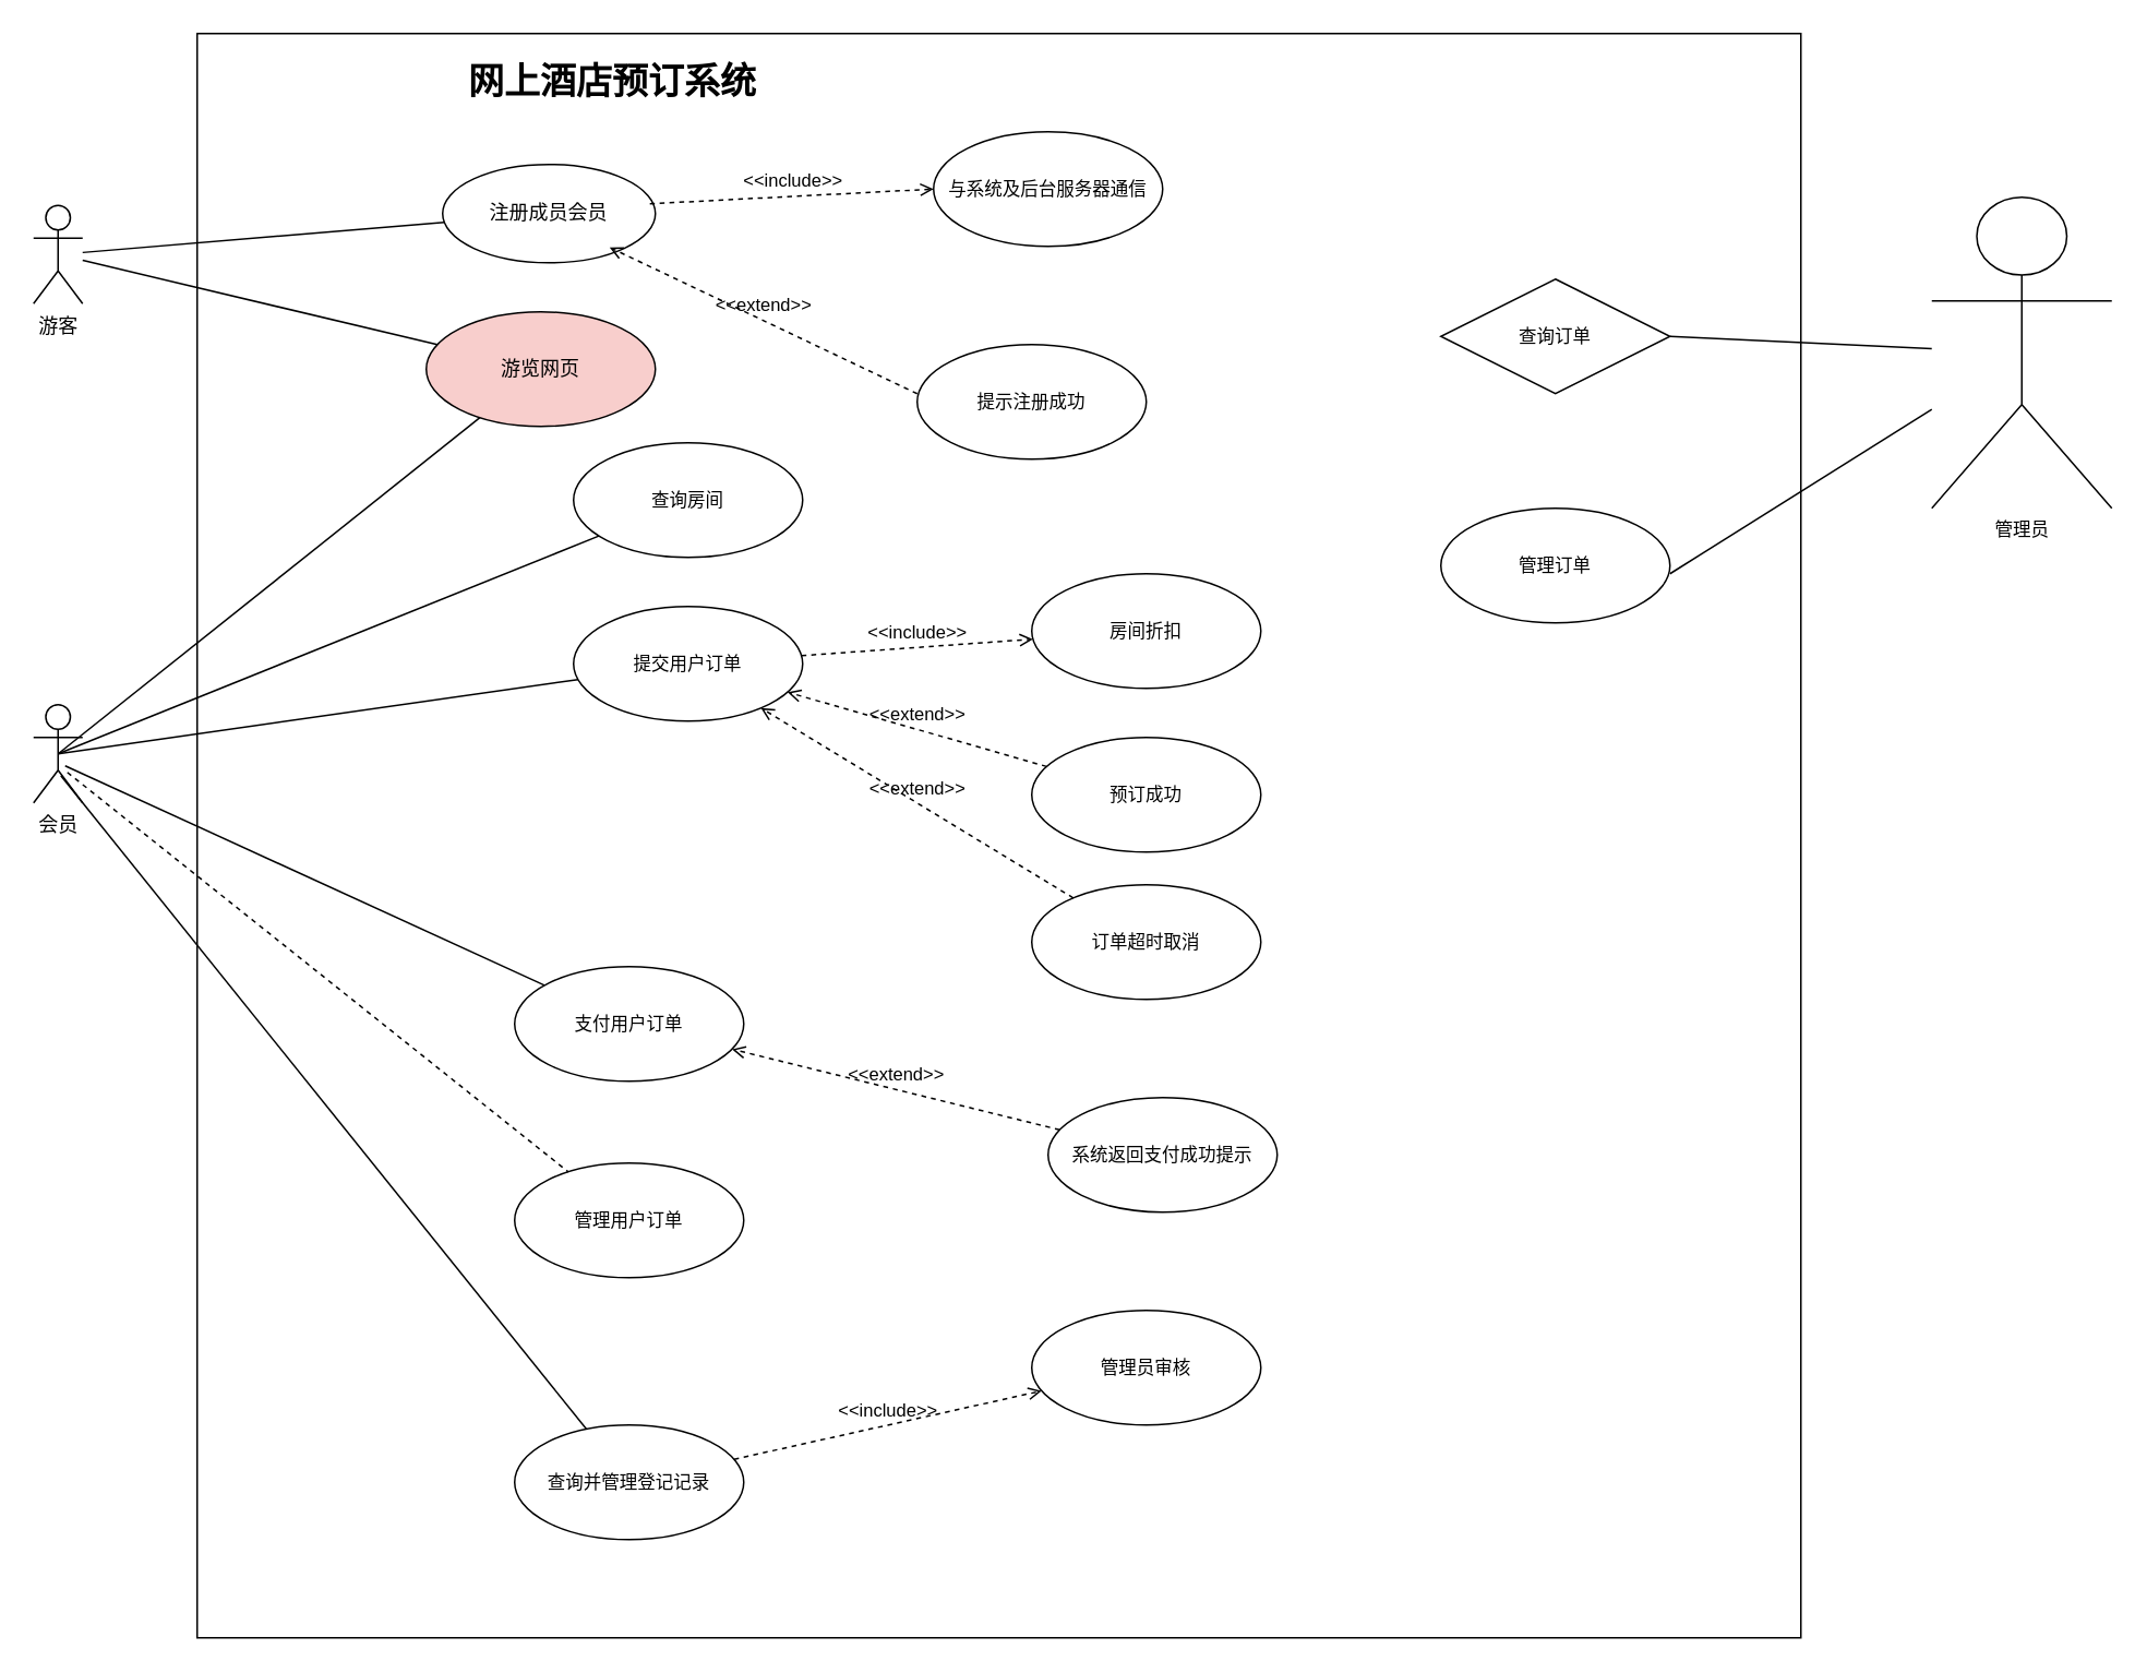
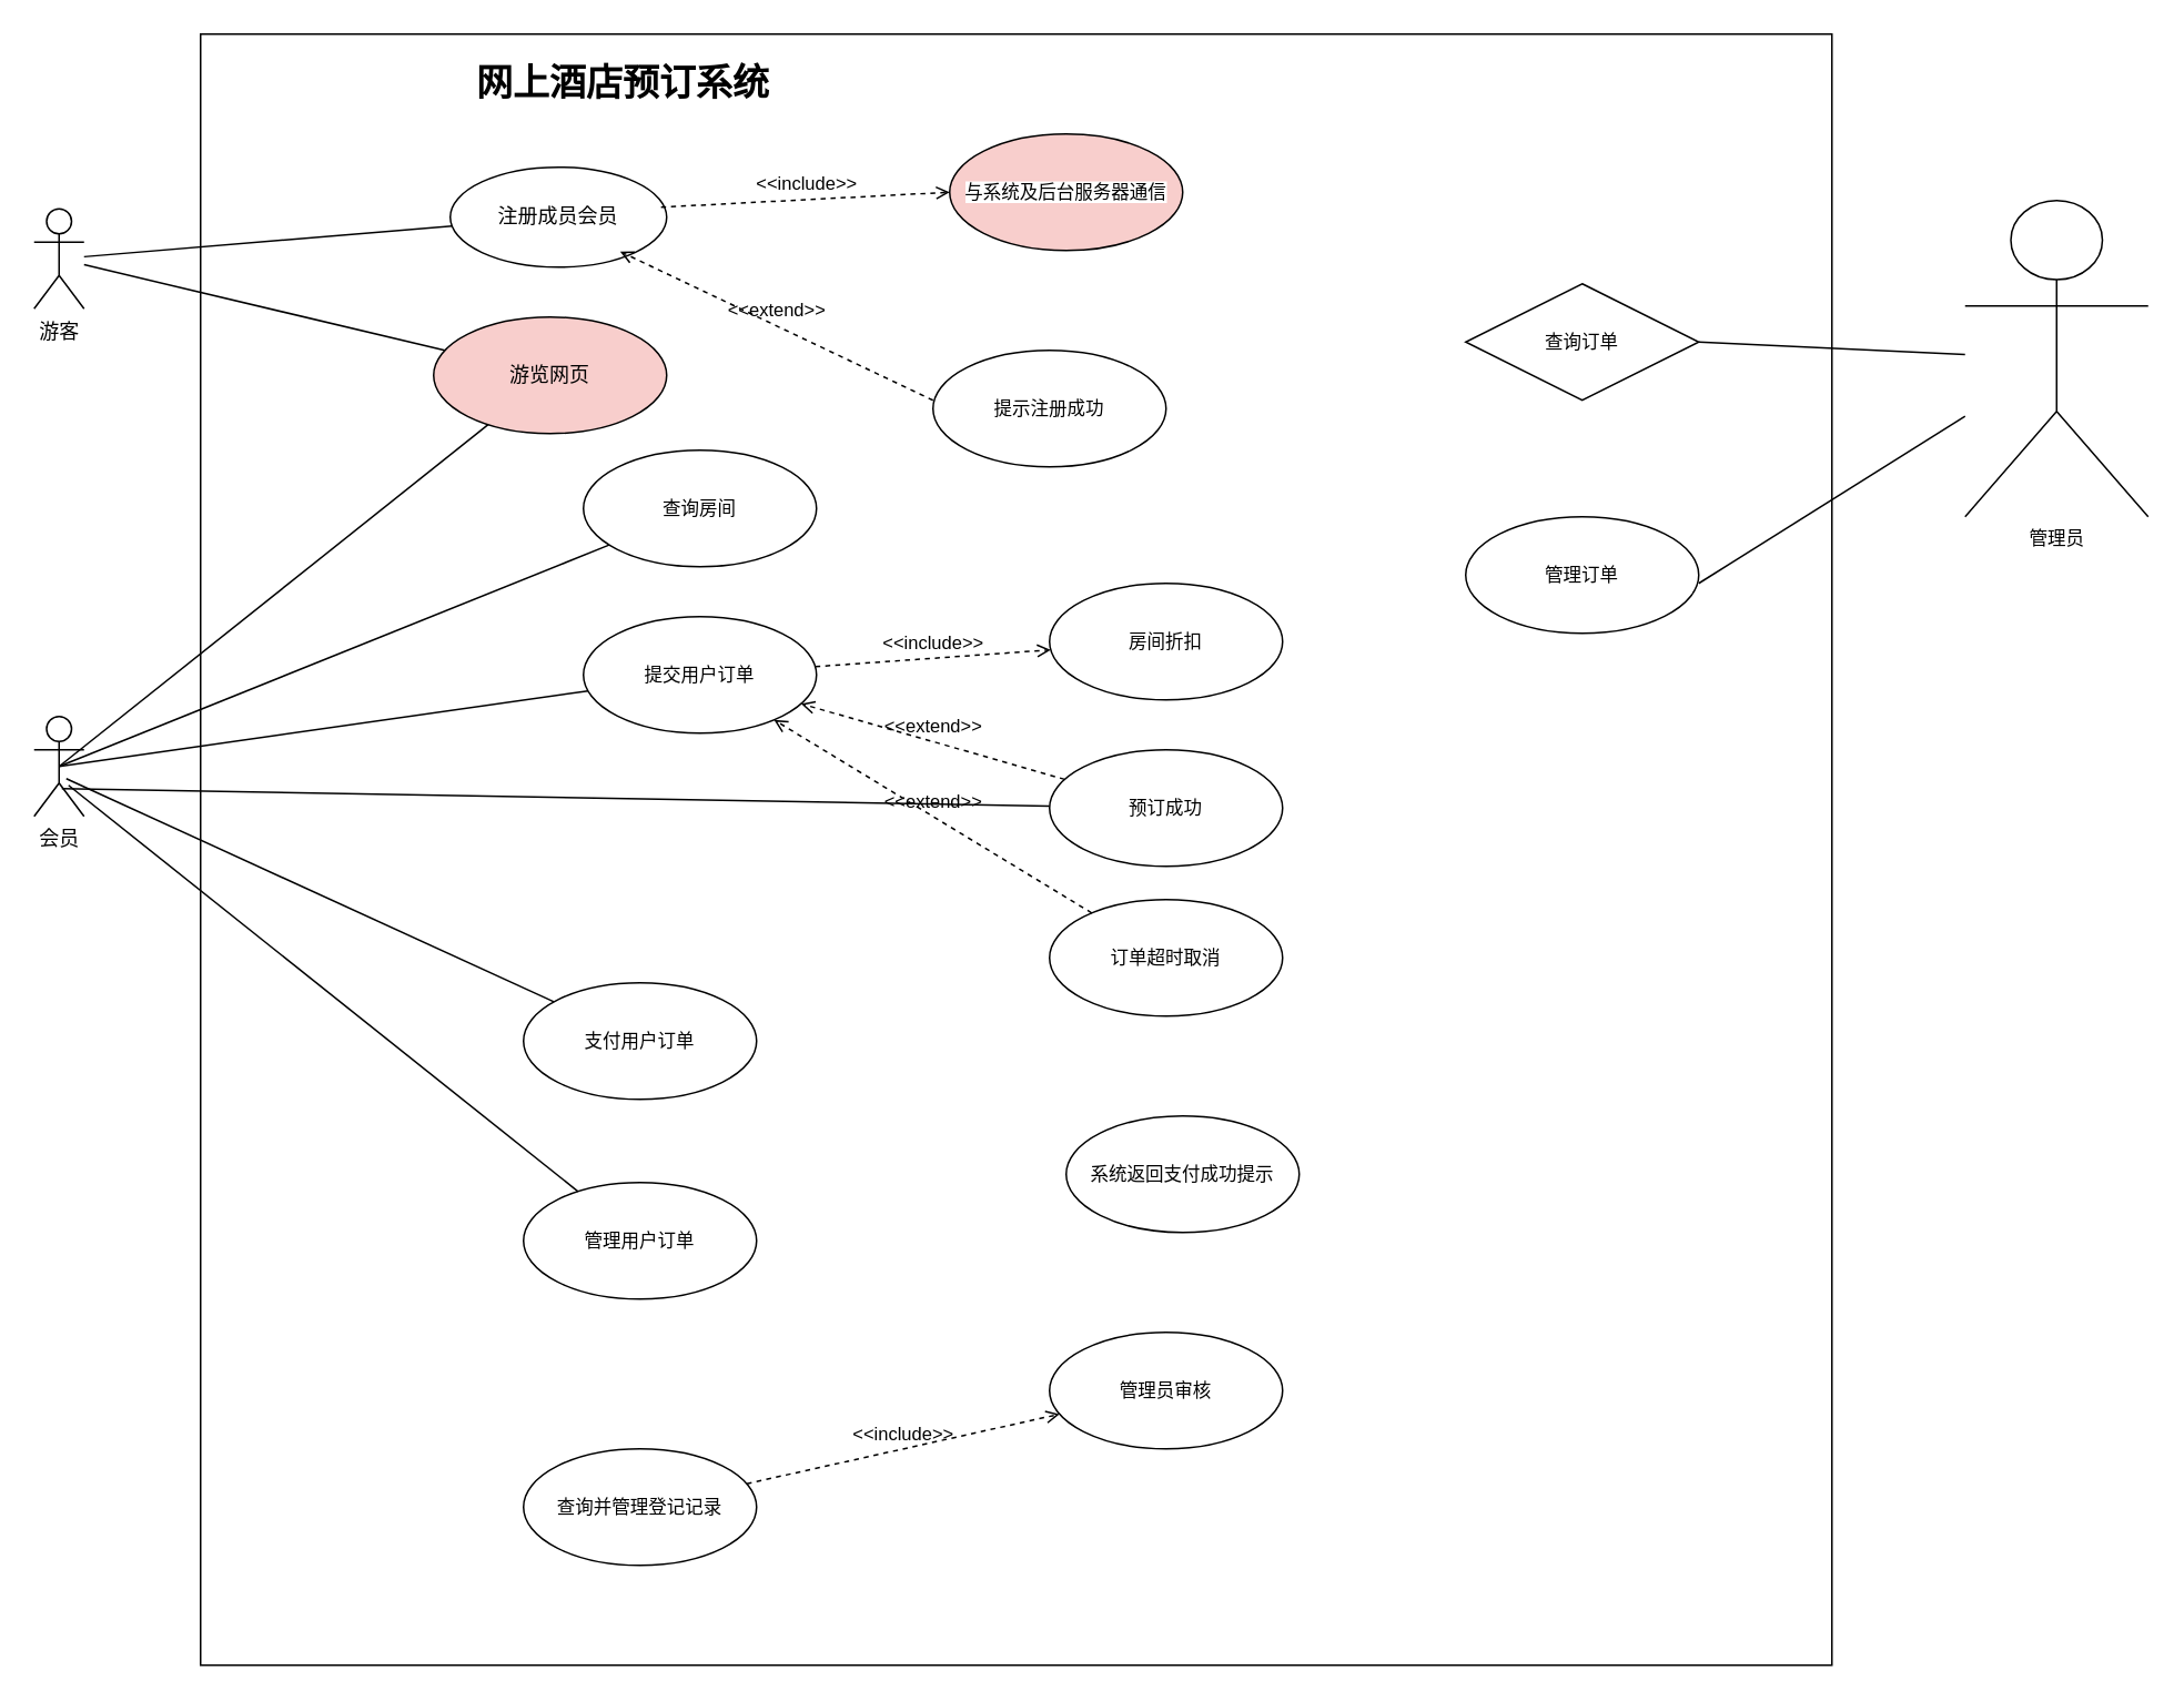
  <mxCell id="0" />
  <mxCell id="1" parent="0" />
  <mxCell id="2" value="" style="whiteSpace=wrap;html=1;aspect=fixed;" vertex="1" parent="1"><mxGeometry x="120" y="20" width="980" height="980" as="geometry" /></mxCell>
  <mxCell id="3" value="&lt;b style=&quot;font-size: 22px;&quot;&gt;&lt;font style=&quot;font-size: 22px;&quot;&gt;网上酒店预订系统&lt;/font&gt;&lt;/b&gt;&lt;div style=&quot;font-size: 22px;&quot;&gt;&lt;br&gt;&lt;/div&gt;" style="text;strokeColor=none;fillColor=none;align=left;verticalAlign=top;spacingLeft=4;spacingRight=4;overflow=hidden;rotatable=0;points=[[0,0.5],[1,0.5]];portConstraint=eastwest;whiteSpace=wrap;html=1;" vertex="1" parent="1"><mxGeometry x="280" y="30" width="220" height="50" as="geometry" /></mxCell>
  <mxCell id="4" value="游客&lt;div&gt;&lt;br&gt;&lt;/div&gt;" style="shape=umlActor;verticalLabelPosition=bottom;verticalAlign=top;html=1;" vertex="1" parent="1"><mxGeometry x="20" y="125" width="30" height="60" as="geometry" /></mxCell>
  <mxCell id="5" value="会员&lt;div&gt;&lt;br&gt;&lt;/div&gt;" style="shape=umlActor;verticalLabelPosition=bottom;verticalAlign=top;html=1;" vertex="1" parent="1"><mxGeometry x="20" y="430" width="30" height="60" as="geometry" /></mxCell>
  <mxCell id="6" value="注册成员会员" style="ellipse;whiteSpace=wrap;html=1;" vertex="1" parent="1"><mxGeometry x="270" y="100" width="130" height="60" as="geometry" /></mxCell>
  <mxCell id="7" value="游览网页" style="ellipse;whiteSpace=wrap;html=1;fillColor=#f8cecc;" vertex="1" parent="1"><mxGeometry x="260" y="190" width="140" height="70" as="geometry" /></mxCell>
  <mxCell id="8" value="" style="endArrow=none;html=1;rounded=0;strokeColor=default;align=center;verticalAlign=middle;fontFamily=Helvetica;fontSize=11;fontColor=default;labelBackgroundColor=default;" edge="1" parent="1" source="4" target="7"><mxGeometry relative="1" as="geometry"><mxPoint x="100" y="160" as="sourcePoint" /><mxPoint x="260" y="160" as="targetPoint" /></mxGeometry></mxCell>
  <mxCell id="9" value="" style="endArrow=none;html=1;rounded=0;strokeColor=default;align=center;verticalAlign=middle;fontFamily=Helvetica;fontSize=11;fontColor=default;labelBackgroundColor=default;" edge="1" parent="1" source="4" target="6"><mxGeometry relative="1" as="geometry"><mxPoint x="100" y="150" as="sourcePoint" /><mxPoint x="260" y="150" as="targetPoint" /></mxGeometry></mxCell>
- <mxCell id="10" value="与系统及后台服务器通信" style="ellipse;whiteSpace=wrap;html=1;fontFamily=Helvetica;fontSize=11;fontColor=default;labelBackgroundColor=default;" vertex="1" parent="1"><mxGeometry x="570" y="80" width="140" height="70" as="geometry" /></mxCell>
+ <mxCell id="10" value="与系统及后台服务器通信" style="ellipse;whiteSpace=wrap;html=1;fontFamily=Helvetica;fontSize=11;fontColor=default;labelBackgroundColor=default;fillColor=#f8cecc;" vertex="1" parent="1"><mxGeometry x="570" y="80" width="140" height="70" as="geometry" /></mxCell>
  <mxCell id="11" value="提示注册成功" style="ellipse;whiteSpace=wrap;html=1;fontFamily=Helvetica;fontSize=11;fontColor=default;labelBackgroundColor=default;" vertex="1" parent="1"><mxGeometry x="560" y="210" width="140" height="70" as="geometry" /></mxCell>
  <mxCell id="12" value="&amp;lt;&amp;lt;include&amp;gt;&amp;gt;" style="html=1;verticalAlign=bottom;labelBackgroundColor=none;endArrow=open;endFill=0;dashed=1;rounded=0;strokeColor=default;align=center;fontFamily=Helvetica;fontSize=11;fontColor=default;entryX=0;entryY=0.5;entryDx=0;entryDy=0;exitX=0.974;exitY=0.4;exitDx=0;exitDy=0;exitPerimeter=0;" edge="1" parent="1" source="6" target="10"><mxGeometry width="160" relative="1" as="geometry"><mxPoint x="410" y="130" as="sourcePoint" /><mxPoint x="570" y="130" as="targetPoint" /></mxGeometry></mxCell>
  <mxCell id="13" value="&amp;lt;&amp;lt;extend&amp;gt;&amp;gt;" style="html=1;verticalAlign=bottom;labelBackgroundColor=none;endArrow=open;endFill=0;dashed=1;rounded=0;strokeColor=default;align=center;fontFamily=Helvetica;fontSize=11;fontColor=default;entryX=0.785;entryY=0.844;entryDx=0;entryDy=0;entryPerimeter=0;" edge="1" parent="1" target="6"><mxGeometry width="160" relative="1" as="geometry"><mxPoint x="560" y="240" as="sourcePoint" /><mxPoint x="720" y="240" as="targetPoint" /></mxGeometry></mxCell>
  <mxCell id="14" value="" style="endArrow=none;html=1;rounded=0;strokeColor=default;align=center;verticalAlign=middle;fontFamily=Helvetica;fontSize=11;fontColor=default;labelBackgroundColor=default;exitX=0.5;exitY=0.5;exitDx=0;exitDy=0;exitPerimeter=0;" edge="1" parent="1" source="5" target="7"><mxGeometry width="50" height="50" relative="1" as="geometry"><mxPoint x="100" y="430" as="sourcePoint" /><mxPoint x="150" y="380" as="targetPoint" /></mxGeometry></mxCell>
  <mxCell id="15" value="查询房间" style="ellipse;whiteSpace=wrap;html=1;fontFamily=Helvetica;fontSize=11;fontColor=default;labelBackgroundColor=default;" vertex="1" parent="1"><mxGeometry x="350" y="270" width="140" height="70" as="geometry" /></mxCell>
  <mxCell id="16" value="提交用户订单" style="ellipse;whiteSpace=wrap;html=1;fontFamily=Helvetica;fontSize=11;fontColor=default;labelBackgroundColor=default;" vertex="1" parent="1"><mxGeometry x="350" y="370" width="140" height="70" as="geometry" /></mxCell>
  <mxCell id="17" value="支付用户订单" style="ellipse;whiteSpace=wrap;html=1;fontFamily=Helvetica;fontSize=11;fontColor=default;labelBackgroundColor=default;" vertex="1" parent="1"><mxGeometry x="314" y="590" width="140" height="70" as="geometry" /></mxCell>
  <mxCell id="18" value="管理用户订单" style="ellipse;whiteSpace=wrap;html=1;fontFamily=Helvetica;fontSize=11;fontColor=default;labelBackgroundColor=default;" vertex="1" parent="1"><mxGeometry x="314" y="710" width="140" height="70" as="geometry" /></mxCell>
  <mxCell id="19" value="查询并管理登记记录" style="ellipse;whiteSpace=wrap;html=1;fontFamily=Helvetica;fontSize=11;fontColor=default;labelBackgroundColor=default;" vertex="1" parent="1"><mxGeometry x="314" y="870" width="140" height="70" as="geometry" /></mxCell>
  <mxCell id="20" value="" style="endArrow=none;html=1;rounded=0;strokeColor=default;align=center;verticalAlign=middle;fontFamily=Helvetica;fontSize=11;fontColor=default;labelBackgroundColor=default;exitX=0.5;exitY=0.5;exitDx=0;exitDy=0;exitPerimeter=0;" edge="1" parent="1" source="5" target="15"><mxGeometry width="50" height="50" relative="1" as="geometry"><mxPoint x="100" y="420" as="sourcePoint" /><mxPoint x="150" y="370" as="targetPoint" /></mxGeometry></mxCell>
  <mxCell id="21" value="" style="endArrow=none;html=1;rounded=0;strokeColor=default;align=center;verticalAlign=middle;fontFamily=Helvetica;fontSize=11;fontColor=default;labelBackgroundColor=default;exitX=0.644;exitY=0.622;exitDx=0;exitDy=0;exitPerimeter=0;" edge="1" parent="1" source="5" target="17"><mxGeometry width="50" height="50" relative="1" as="geometry"><mxPoint x="70" y="430" as="sourcePoint" /><mxPoint x="150" y="380" as="targetPoint" /></mxGeometry></mxCell>
- <mxCell id="22" value="" style="endArrow=none;html=1;rounded=0;strokeColor=default;align=center;verticalAlign=middle;fontFamily=Helvetica;fontSize=11;fontColor=default;labelBackgroundColor=default;exitX=0.689;exitY=0.689;exitDx=0;exitDy=0;exitPerimeter=0;dashed=1;" edge="1" parent="1" source="5" target="18"><mxGeometry width="50" height="50" relative="1" as="geometry"><mxPoint x="90" y="430" as="sourcePoint" /><mxPoint x="140" y="380" as="targetPoint" /></mxGeometry></mxCell>
- <mxCell id="23" value="" style="endArrow=none;html=1;rounded=0;strokeColor=default;align=center;verticalAlign=middle;fontFamily=Helvetica;fontSize=11;fontColor=default;labelBackgroundColor=default;exitX=0.556;exitY=0.722;exitDx=0;exitDy=0;exitPerimeter=0;" edge="1" parent="1" source="5" target="19"><mxGeometry width="50" height="50" relative="1" as="geometry"><mxPoint x="100" y="420" as="sourcePoint" /><mxPoint x="150" y="370" as="targetPoint" /></mxGeometry></mxCell>
+ <mxCell id="22" value="" style="endArrow=none;html=1;rounded=0;strokeColor=default;align=center;verticalAlign=middle;fontFamily=Helvetica;fontSize=11;fontColor=default;labelBackgroundColor=default;exitX=0.689;exitY=0.689;exitDx=0;exitDy=0;exitPerimeter=0;" edge="1" parent="1" source="5" target="18"><mxGeometry width="50" height="50" relative="1" as="geometry"><mxPoint x="90" y="430" as="sourcePoint" /><mxPoint x="140" y="380" as="targetPoint" /></mxGeometry></mxCell>
+ <mxCell id="23" value="" style="endArrow=none;html=1;rounded=0;strokeColor=default;align=center;verticalAlign=middle;fontFamily=Helvetica;fontSize=11;fontColor=default;labelBackgroundColor=default;exitX=0.556;exitY=0.722;exitDx=0;exitDy=0;exitPerimeter=0;" edge="1" parent="1" source="5" target="26"><mxGeometry width="50" height="50" relative="1" as="geometry"><mxPoint x="100" y="420" as="sourcePoint" /><mxPoint x="150" y="370" as="targetPoint" /></mxGeometry></mxCell>
  <mxCell id="24" value="" style="endArrow=none;html=1;rounded=0;strokeColor=default;align=center;verticalAlign=middle;fontFamily=Helvetica;fontSize=11;fontColor=default;labelBackgroundColor=default;exitX=0.5;exitY=0.5;exitDx=0;exitDy=0;exitPerimeter=0;" edge="1" parent="1" source="5" target="16"><mxGeometry width="50" height="50" relative="1" as="geometry"><mxPoint x="70" y="460" as="sourcePoint" /><mxPoint x="120" y="410" as="targetPoint" /></mxGeometry></mxCell>
  <mxCell id="25" value="房间折扣" style="ellipse;whiteSpace=wrap;html=1;fontFamily=Helvetica;fontSize=11;fontColor=default;labelBackgroundColor=default;" vertex="1" parent="1"><mxGeometry x="630" y="350" width="140" height="70" as="geometry" /></mxCell>
  <mxCell id="26" value="预订成功" style="ellipse;whiteSpace=wrap;html=1;fontFamily=Helvetica;fontSize=11;fontColor=default;labelBackgroundColor=default;" vertex="1" parent="1"><mxGeometry x="630" y="450" width="140" height="70" as="geometry" /></mxCell>
  <mxCell id="27" value="订单超时取消" style="ellipse;whiteSpace=wrap;html=1;fontFamily=Helvetica;fontSize=11;fontColor=default;labelBackgroundColor=default;" vertex="1" parent="1"><mxGeometry x="630" y="540" width="140" height="70" as="geometry" /></mxCell>
  <mxCell id="28" value="&amp;lt;&amp;lt;include&amp;gt;&amp;gt;" style="html=1;verticalAlign=bottom;labelBackgroundColor=none;endArrow=open;endFill=0;dashed=1;rounded=0;strokeColor=default;align=center;fontFamily=Helvetica;fontSize=11;fontColor=default;" edge="1" parent="1" source="16" target="25"><mxGeometry width="160" relative="1" as="geometry"><mxPoint x="510" y="310" as="sourcePoint" /><mxPoint x="650" y="310" as="targetPoint" /></mxGeometry></mxCell>
  <mxCell id="29" value="&amp;lt;&amp;lt;extend&amp;gt;&amp;gt;" style="html=1;verticalAlign=bottom;labelBackgroundColor=none;endArrow=open;endFill=0;dashed=1;rounded=0;strokeColor=default;align=center;fontFamily=Helvetica;fontSize=11;fontColor=default;" edge="1" parent="1" source="26" target="16"><mxGeometry width="160" relative="1" as="geometry"><mxPoint x="430" y="480" as="sourcePoint" /><mxPoint x="590" y="480" as="targetPoint" /></mxGeometry></mxCell>
  <mxCell id="30" value="&amp;lt;&amp;lt;extend&amp;gt;&amp;gt;" style="html=1;verticalAlign=bottom;labelBackgroundColor=none;endArrow=open;endFill=0;dashed=1;rounded=0;strokeColor=default;align=center;fontFamily=Helvetica;fontSize=11;fontColor=default;" edge="1" parent="1" source="27" target="16"><mxGeometry width="160" relative="1" as="geometry"><mxPoint x="430" y="580" as="sourcePoint" /><mxPoint x="590" y="580" as="targetPoint" /></mxGeometry></mxCell>
  <mxCell id="31" value="系统返回支付成功提示" style="ellipse;whiteSpace=wrap;html=1;fontFamily=Helvetica;fontSize=11;fontColor=default;labelBackgroundColor=default;" vertex="1" parent="1"><mxGeometry x="640" y="670" width="140" height="70" as="geometry" /></mxCell>
- <mxCell id="32" value="&amp;lt;&amp;lt;extend&amp;gt;&amp;gt;" style="html=1;verticalAlign=bottom;labelBackgroundColor=none;endArrow=open;endFill=0;dashed=1;rounded=0;strokeColor=default;align=center;fontFamily=Helvetica;fontSize=11;fontColor=default;" edge="1" parent="1" source="31" target="17"><mxGeometry width="160" relative="1" as="geometry"><mxPoint x="560" y="660" as="sourcePoint" /><mxPoint x="720" y="650" as="targetPoint" /></mxGeometry></mxCell>
  <mxCell id="33" value="管理员审核" style="ellipse;whiteSpace=wrap;html=1;fontFamily=Helvetica;fontSize=11;fontColor=default;labelBackgroundColor=default;" vertex="1" parent="1"><mxGeometry x="630" y="800" width="140" height="70" as="geometry" /></mxCell>
  <mxCell id="34" value="&amp;lt;&amp;lt;include&amp;gt;&amp;gt;" style="html=1;verticalAlign=bottom;labelBackgroundColor=none;endArrow=open;endFill=0;dashed=1;rounded=0;strokeColor=default;align=center;fontFamily=Helvetica;fontSize=11;fontColor=default;" edge="1" parent="1" source="19" target="33"><mxGeometry width="160" relative="1" as="geometry"><mxPoint x="430" y="900" as="sourcePoint" /><mxPoint x="590" y="900" as="targetPoint" /></mxGeometry></mxCell>
  <mxCell id="35" value="管理员&lt;div&gt;&lt;br&gt;&lt;/div&gt;" style="shape=umlActor;verticalLabelPosition=bottom;verticalAlign=top;html=1;fontFamily=Helvetica;fontSize=11;fontColor=default;labelBackgroundColor=default;" vertex="1" parent="1"><mxGeometry x="1180" y="120" width="110" height="190" as="geometry" /></mxCell>
  <mxCell id="36" value="查询订单" style="rhombus;whiteSpace=wrap;html=1;fontFamily=Helvetica;fontSize=11;fontColor=default;labelBackgroundColor=default;" vertex="1" parent="1"><mxGeometry x="880" y="170" width="140" height="70" as="geometry" /></mxCell>
  <mxCell id="37" value="管理订单" style="ellipse;whiteSpace=wrap;html=1;fontFamily=Helvetica;fontSize=11;fontColor=default;labelBackgroundColor=default;" vertex="1" parent="1"><mxGeometry x="880" y="310" width="140" height="70" as="geometry" /></mxCell>
  <mxCell id="38" value="" style="endArrow=none;html=1;rounded=0;strokeColor=default;align=center;verticalAlign=middle;fontFamily=Helvetica;fontSize=11;fontColor=default;labelBackgroundColor=default;entryX=1;entryY=0.5;entryDx=0;entryDy=0;" edge="1" parent="1" source="35" target="36"><mxGeometry width="50" height="50" relative="1" as="geometry"><mxPoint x="830" y="430" as="sourcePoint" /><mxPoint x="880" y="380" as="targetPoint" /></mxGeometry></mxCell>
  <mxCell id="39" value="" style="endArrow=none;html=1;rounded=0;strokeColor=default;align=center;verticalAlign=middle;fontFamily=Helvetica;fontSize=11;fontColor=default;labelBackgroundColor=default;" edge="1" parent="1" source="35"><mxGeometry width="50" height="50" relative="1" as="geometry"><mxPoint x="830" y="430" as="sourcePoint" /><mxPoint x="1020" y="350" as="targetPoint" /></mxGeometry></mxCell>
